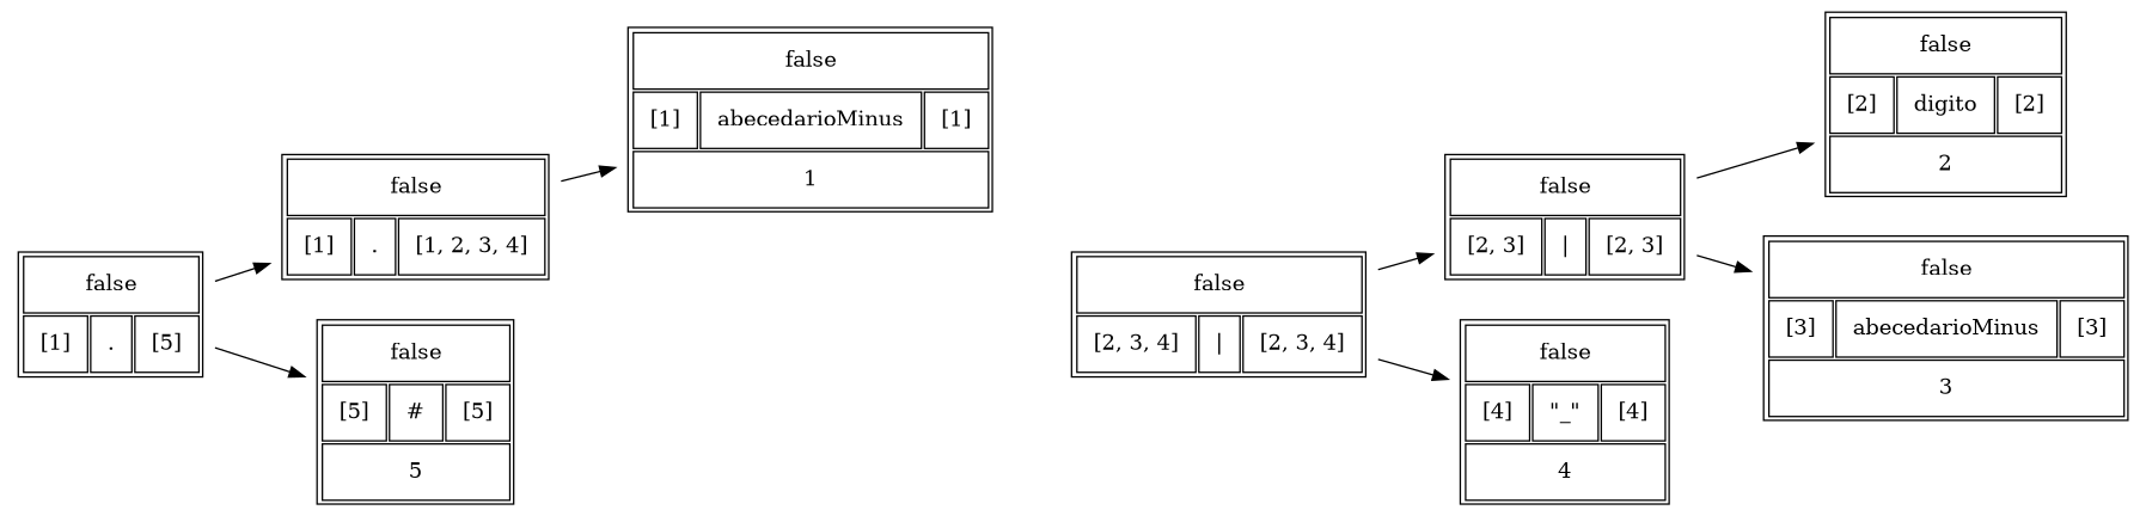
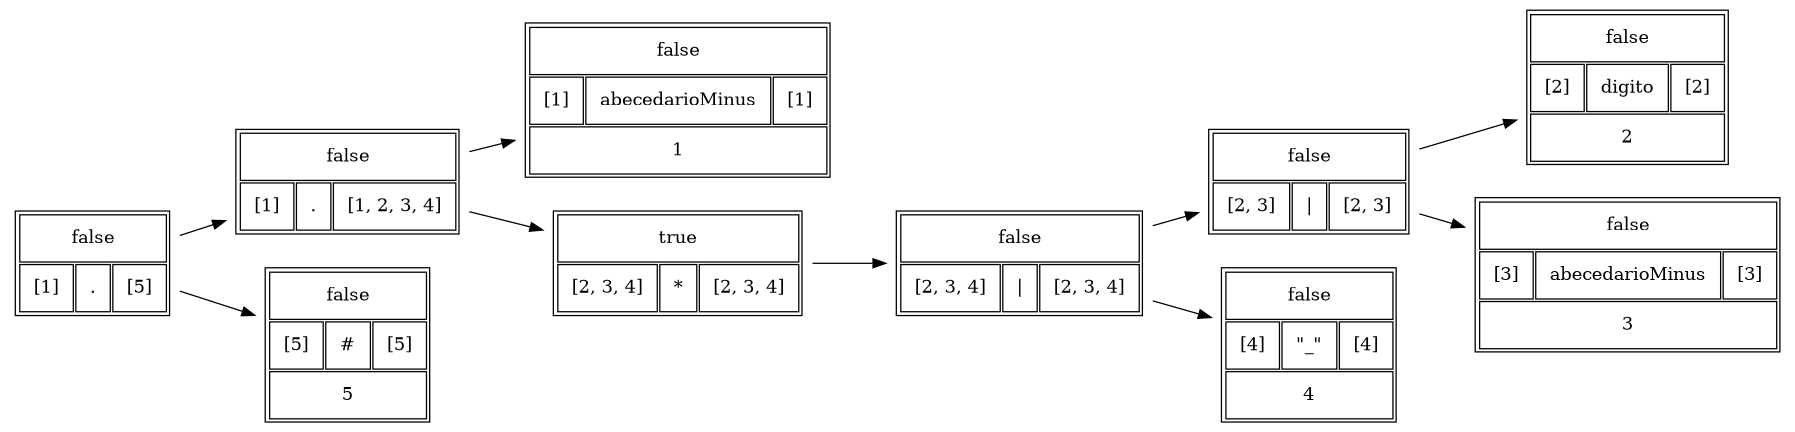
  digraph {
    rankdir=LR
    fontname="DejaVu Serif"
    node [shape=none fontname="DejaVu Serif"]
    edge [fontname="DejaVu Serif"]
    n1 [label=<  <TABLE border="1" cellspacing="2" cellpadding="10" >  <TR>  <TD colspan="3">false</TD>  </TR>  <TR>  <TD>[1]</TD>  <TD>.</TD>  <TD>[5]</TD>  </TR>  </TABLE>>]
    n2 [label=<  <TABLE border="1" cellspacing="2" cellpadding="10" >  <TR>  <TD colspan="3">false</TD>  </TR>  <TR>  <TD>[1]</TD>  <TD>.</TD>  <TD>[1, 2, 3, 4]</TD>  </TR>  </TABLE>>]
    n3 [label=<  <TABLE border="1" cellspacing="2" cellpadding="10" >  <TR>  <TD colspan="3">false</TD>  </TR>  <TR>  <TD>[5]</TD>  <TD>#</TD>  <TD>[5]</TD>  </TR>  <TR>  <TD colspan="3">5</TD>  </TR>  </TABLE>>]
    n4 [label=<  <TABLE border="1" cellspacing="2" cellpadding="10" >  <TR>  <TD colspan="3">false</TD>  </TR>  <TR>  <TD>[1]</TD>  <TD>abecedarioMinus</TD>  <TD>[1]</TD>  </TR>  <TR>  <TD colspan="3">1</TD>  </TR>  </TABLE>>]
+   n5 [label=<  <TABLE border="1" cellspacing="2" cellpadding="10" >  <TR>  <TD colspan="3">true</TD>  </TR>  <TR>  <TD>[2, 3, 4]</TD>  <TD>*</TD>  <TD>[2, 3, 4]</TD>  </TR>  </TABLE>>]
    n6 [label=<  <TABLE border="1" cellspacing="2" cellpadding="10" >  <TR>  <TD colspan="3">false</TD>  </TR>  <TR>  <TD>[2, 3, 4]</TD>  <TD>|</TD>  <TD>[2, 3, 4]</TD>  </TR>  </TABLE>>]
    n7 [label=<  <TABLE border="1" cellspacing="2" cellpadding="10" >  <TR>  <TD colspan="3">false</TD>  </TR>  <TR>  <TD>[2, 3]</TD>  <TD>|</TD>  <TD>[2, 3]</TD>  </TR>  </TABLE>>]
    n8 [label=<  <TABLE border="1" cellspacing="2" cellpadding="10" >  <TR>  <TD colspan="3">false</TD>  </TR>  <TR>  <TD>[4]</TD>  <TD>"_"</TD>  <TD>[4]</TD>  </TR>  <TR>  <TD colspan="3">4</TD>  </TR>  </TABLE>>]
    n9 [label=<  <TABLE border="1" cellspacing="2" cellpadding="10" >  <TR>  <TD colspan="3">false</TD>  </TR>  <TR>  <TD>[2]</TD>  <TD>digito</TD>  <TD>[2]</TD>  </TR>  <TR>  <TD colspan="3">2</TD>  </TR>  </TABLE>>]
    n10 [label=<  <TABLE border="1" cellspacing="2" cellpadding="10" >  <TR>  <TD colspan="3">false</TD>  </TR>  <TR>  <TD>[3]</TD>  <TD>abecedarioMinus</TD>  <TD>[3]</TD>  </TR>  <TR>  <TD colspan="3">3</TD>  </TR>  </TABLE>>]
    n1 -> n2
    n1 -> n3
    n2 -> n4
+   n2 -> n5
+   n5 -> n6
    n6 -> n7
    n6 -> n8
    n7 -> n9
    n7 -> n10
  }
